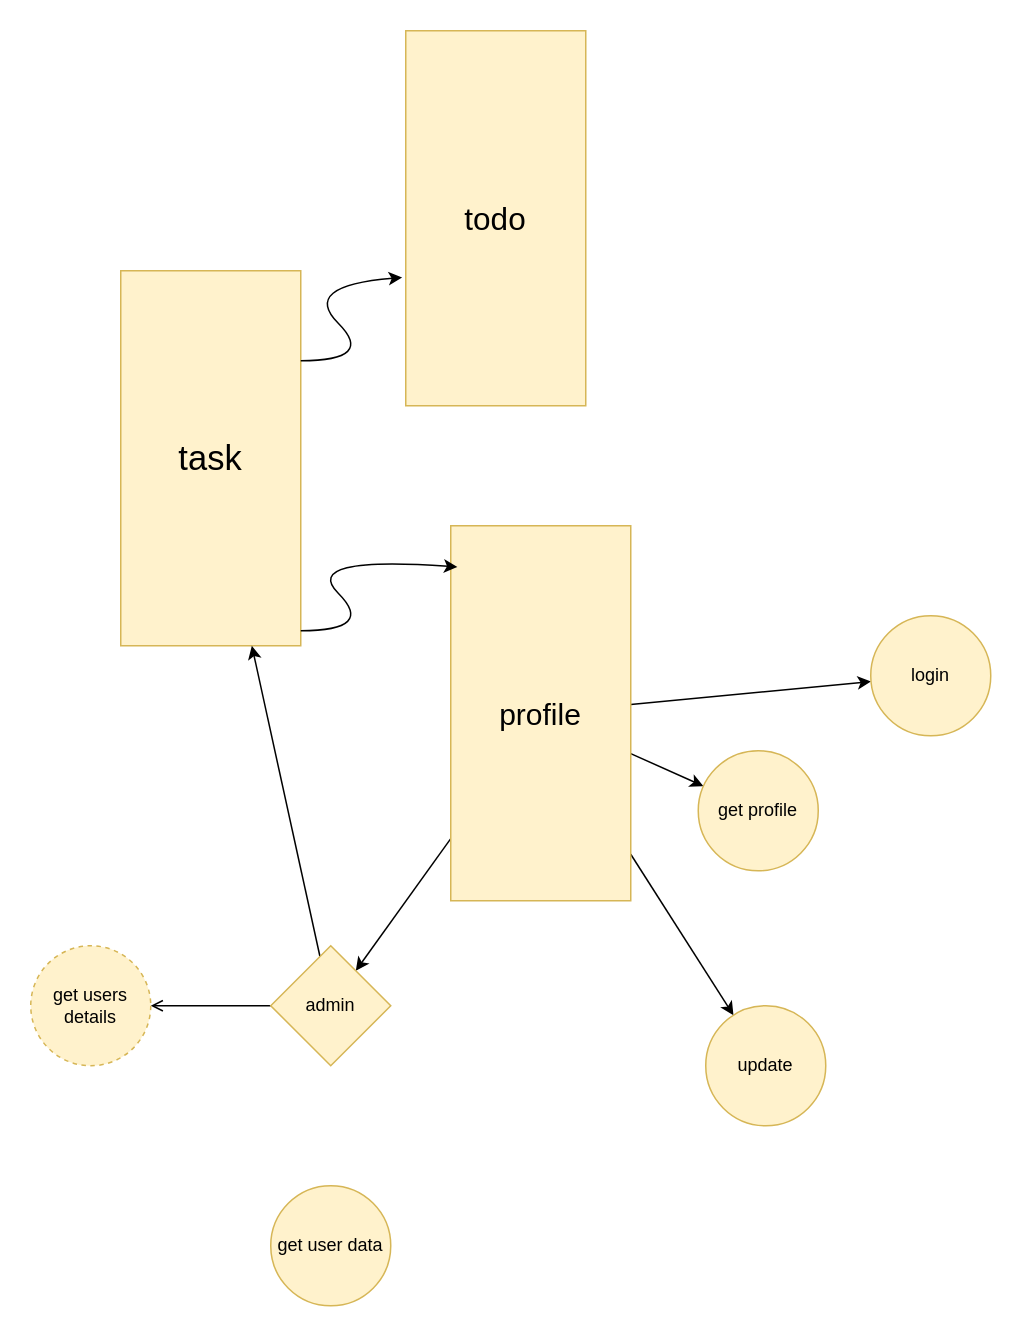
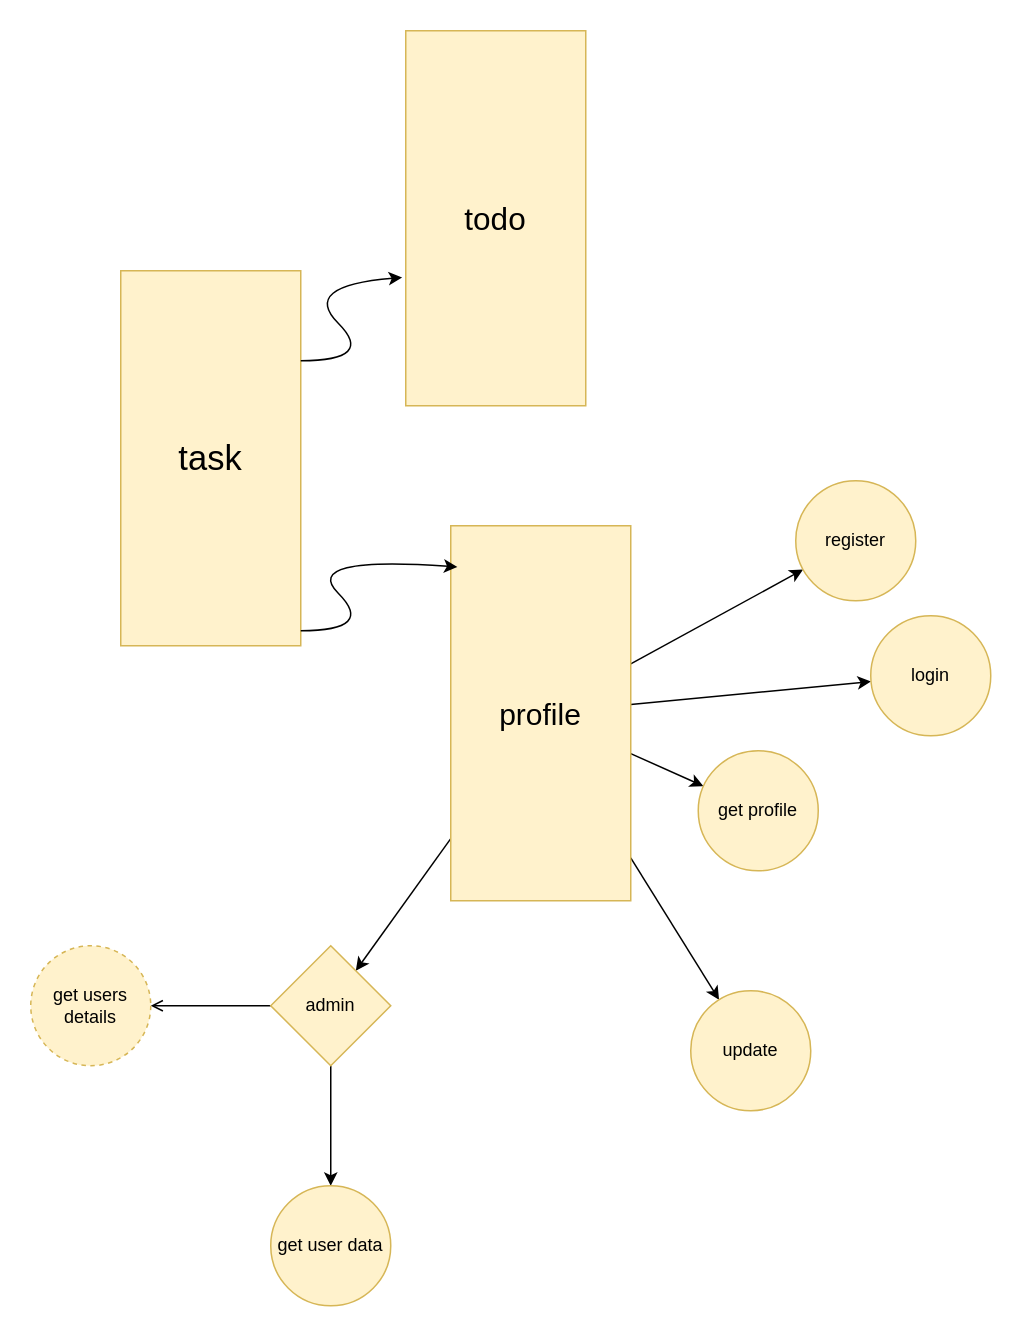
  <mxCell id="0" />
  <mxCell id="1" parent="0" />
  <mxCell id="2" value="&lt;font style=&quot;font-size: 23px;&quot;&gt;task&lt;/font&gt;" style="rounded=0;whiteSpace=wrap;html=1;fillColor=#fff2cc;strokeColor=#d6b656;" parent="1" vertex="1"><mxGeometry x="80" y="180" width="120" height="250" as="geometry" /></mxCell>
+ <mxCell id="3" value="" style="edgeStyle=none;html=1;" parent="1" source="8" target="12" edge="1"><mxGeometry relative="1" as="geometry" /></mxCell>
  <mxCell id="4" value="" style="edgeStyle=none;html=1;" parent="1" source="8" target="13" edge="1"><mxGeometry relative="1" as="geometry" /></mxCell>
  <mxCell id="5" value="" style="edgeStyle=none;html=1;" parent="1" source="8" target="14" edge="1"><mxGeometry relative="1" as="geometry" /></mxCell>
  <mxCell id="6" value="" style="edgeStyle=none;html=1;" parent="1" source="8" target="15" edge="1"><mxGeometry relative="1" as="geometry" /></mxCell>
  <mxCell id="7" value="" style="edgeStyle=none;html=1;" edge="1" parent="1" source="8" target="18"><mxGeometry relative="1" as="geometry" /></mxCell>
  <mxCell id="8" value="&lt;font style=&quot;font-size: 20px;&quot;&gt;profile&lt;/font&gt;" style="rounded=0;whiteSpace=wrap;html=1;fillColor=#fff2cc;strokeColor=#d6b656;" parent="1" vertex="1"><mxGeometry x="300" y="350" width="120" height="250" as="geometry" /></mxCell>
  <mxCell id="9" value="&lt;font style=&quot;font-size: 21px;&quot;&gt;todo&lt;/font&gt;" style="rounded=0;whiteSpace=wrap;html=1;fillColor=#fff2cc;strokeColor=#d6b656;" parent="1" vertex="1"><mxGeometry x="270" y="20" width="120" height="250" as="geometry" /></mxCell>
  <mxCell id="10" value="" style="curved=1;endArrow=classic;html=1;entryX=-0.02;entryY=0.658;entryDx=0;entryDy=0;entryPerimeter=0;" parent="1" target="9" edge="1"><mxGeometry width="50" height="50" relative="1" as="geometry"><mxPoint x="200" y="240" as="sourcePoint" /><mxPoint x="250" y="190" as="targetPoint" /><Array as="points"><mxPoint x="250" y="240" /><mxPoint x="200" y="190" /></Array></mxGeometry></mxCell>
  <mxCell id="11" value="" style="curved=1;endArrow=classic;html=1;entryX=0.037;entryY=0.11;entryDx=0;entryDy=0;entryPerimeter=0;" parent="1" target="8" edge="1"><mxGeometry width="50" height="50" relative="1" as="geometry"><mxPoint x="200" y="420" as="sourcePoint" /><mxPoint x="250" y="370" as="targetPoint" /><Array as="points"><mxPoint x="250" y="420" /><mxPoint x="200" y="370" /></Array></mxGeometry></mxCell>
+ <mxCell id="12" value="register" style="ellipse;whiteSpace=wrap;html=1;fillColor=#fff2cc;strokeColor=#d6b656;rounded=0;" parent="1" vertex="1"><mxGeometry x="530" y="320" width="80" height="80" as="geometry" /></mxCell>
  <mxCell id="13" value="login" style="ellipse;whiteSpace=wrap;html=1;fillColor=#fff2cc;strokeColor=#d6b656;rounded=0;" parent="1" vertex="1"><mxGeometry x="580" y="410" width="80" height="80" as="geometry" /></mxCell>
- <mxCell id="14" value="update" style="ellipse;whiteSpace=wrap;html=1;fillColor=#fff2cc;strokeColor=#d6b656;rounded=0;" parent="1" vertex="1"><mxGeometry x="470" y="670" width="80" height="80" as="geometry" /></mxCell>
+ <mxCell id="14" value="update" style="ellipse;whiteSpace=wrap;html=1;fillColor=#fff2cc;strokeColor=#d6b656;rounded=0;" parent="1" vertex="1"><mxGeometry x="460" y="660" width="80" height="80" as="geometry" /></mxCell>
  <mxCell id="15" value="get profile" style="ellipse;whiteSpace=wrap;html=1;fillColor=#fff2cc;strokeColor=#d6b656;rounded=0;" parent="1" vertex="1"><mxGeometry x="465" y="500" width="80" height="80" as="geometry" /></mxCell>
  <mxCell id="16" value="" style="edgeStyle=none;html=1;endArrow=open;" edge="1" parent="1" source="18" target="19"><mxGeometry relative="1" as="geometry" /></mxCell>
- <mxCell id="17" value="" style="edgeStyle=none;html=1;" edge="1" parent="1" source="18" target="2"><mxGeometry relative="1" as="geometry" /></mxCell>
+ <mxCell id="17" value="" style="edgeStyle=none;html=1;" edge="1" parent="1" source="18" target="20"><mxGeometry relative="1" as="geometry" /></mxCell>
  <mxCell id="18" value="admin" style="rhombus;whiteSpace=wrap;html=1;fillColor=#fff2cc;strokeColor=#d6b656;rounded=0;" vertex="1" parent="1"><mxGeometry x="180" y="630" width="80" height="80" as="geometry" /></mxCell>
  <mxCell id="19" value="get users details" style="ellipse;whiteSpace=wrap;html=1;fillColor=#fff2cc;strokeColor=#d6b656;rounded=0;dashed=1;" vertex="1" parent="1"><mxGeometry x="20" y="630" width="80" height="80" as="geometry" /></mxCell>
  <mxCell id="20" value="get user data" style="ellipse;whiteSpace=wrap;html=1;fillColor=#fff2cc;strokeColor=#d6b656;rounded=0;" vertex="1" parent="1"><mxGeometry x="180" y="790" width="80" height="80" as="geometry" /></mxCell>
